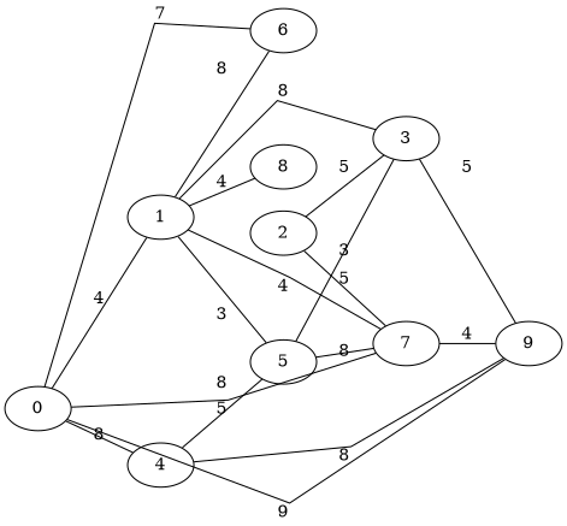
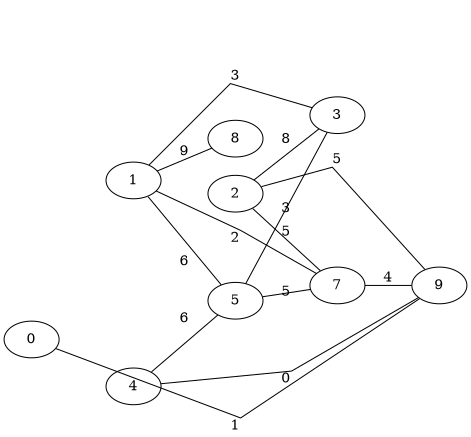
  graph {
    rankdir=LR
    splines=false
    0
    1
    4
-   6
    7
    9
    8
    3
    5
    2
-   0 -- 1 [label=4]
-   0 -- 4 [label=8]
-   0 -- 6 [label=7]
-   0 -- 7 [label=5]
-   0 -- 9 [label=9]
-   1 -- 6 [label=8]
-   1 -- 7 [label=4]
-   1 -- 8 [label=4]
-   1 -- 3 [label=8]
-   1 -- 5 [label=3]
-   4 -- 9 [label=8]
-   4 -- 5 [label=8]
+   0 -- 9 [label=1]
+   1 -- 7 [label=2]
+   1 -- 8 [label=9]
+   1 -- 3 [label=3]
+   1 -- 5 [label=6]
+   4 -- 9 [label=0]
+   4 -- 5 [label=6]
    7 -- 9 [label=4]
-   3 -- 9 [label=5]
-   5 -- 7 [label=8]
+   2 -- 9 [label=5]
+   5 -- 7 [label=5]
    5 -- 3 [label=5]
    2 -- 7 [label=3]
-   2 -- 3 [label=5]
+   2 -- 3 [label=8]
  }
